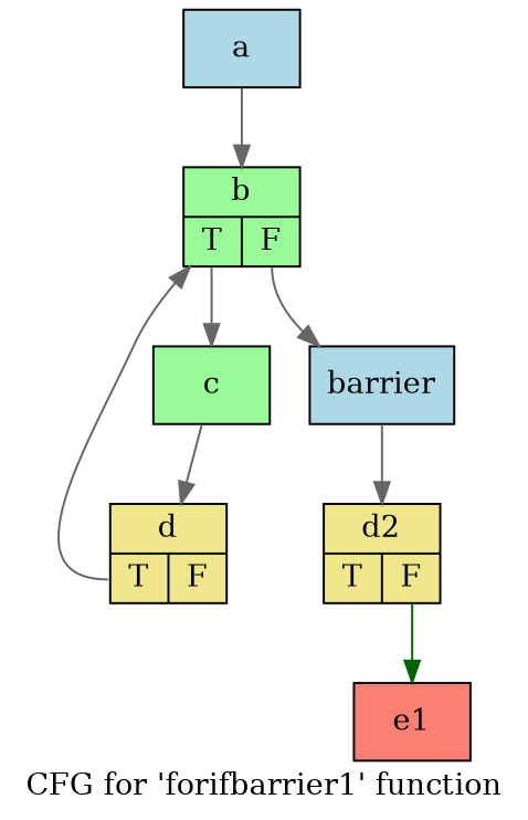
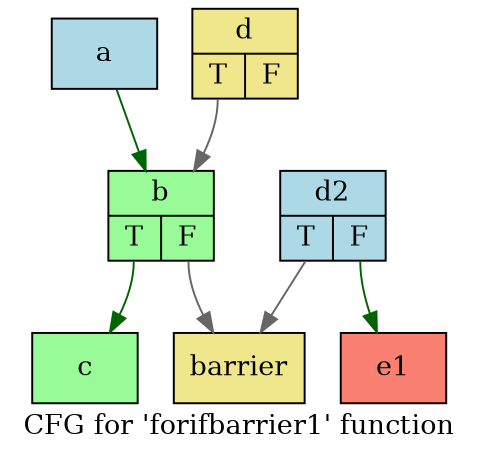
  digraph {
    label="CFG for 'forifbarrier1' function"
    node [fillcolor=lightblue shape=record style=filled]
    edge [color=gray40]
    n1 [label="{a}"]
    n2 [fillcolor=palegreen label="{b|{<s0>T|<s1>F}}"]
    n3 [fillcolor=palegreen label="{c}"]
-   n4 [label="{barrier}"]
+   n4 [fillcolor=khaki label="{barrier}"]
    n5 [fillcolor=khaki label="{d|{<s0>T|<s1>F}}"]
-   n6 [fillcolor=khaki label="{d2|{<s0>T|<s1>F}}"]
+   n6 [label="{d2|{<s0>T|<s1>F}}"]
    n7 [fillcolor=salmon label="{e1}"]
-   n1 -> n2
-   n2 -> n3 [tailport=s0]
+   n1 -> n2 [color=darkgreen]
+   n2 -> n3 [color=darkgreen tailport=s0]
    n2 -> n4 [tailport=s1]
-   n3 -> n5
-   n4 -> n6
+   n6 -> n4
    n5 -> n2 [tailport=s0]
    n6 -> n7 [color=darkgreen tailport=s1]
  }
